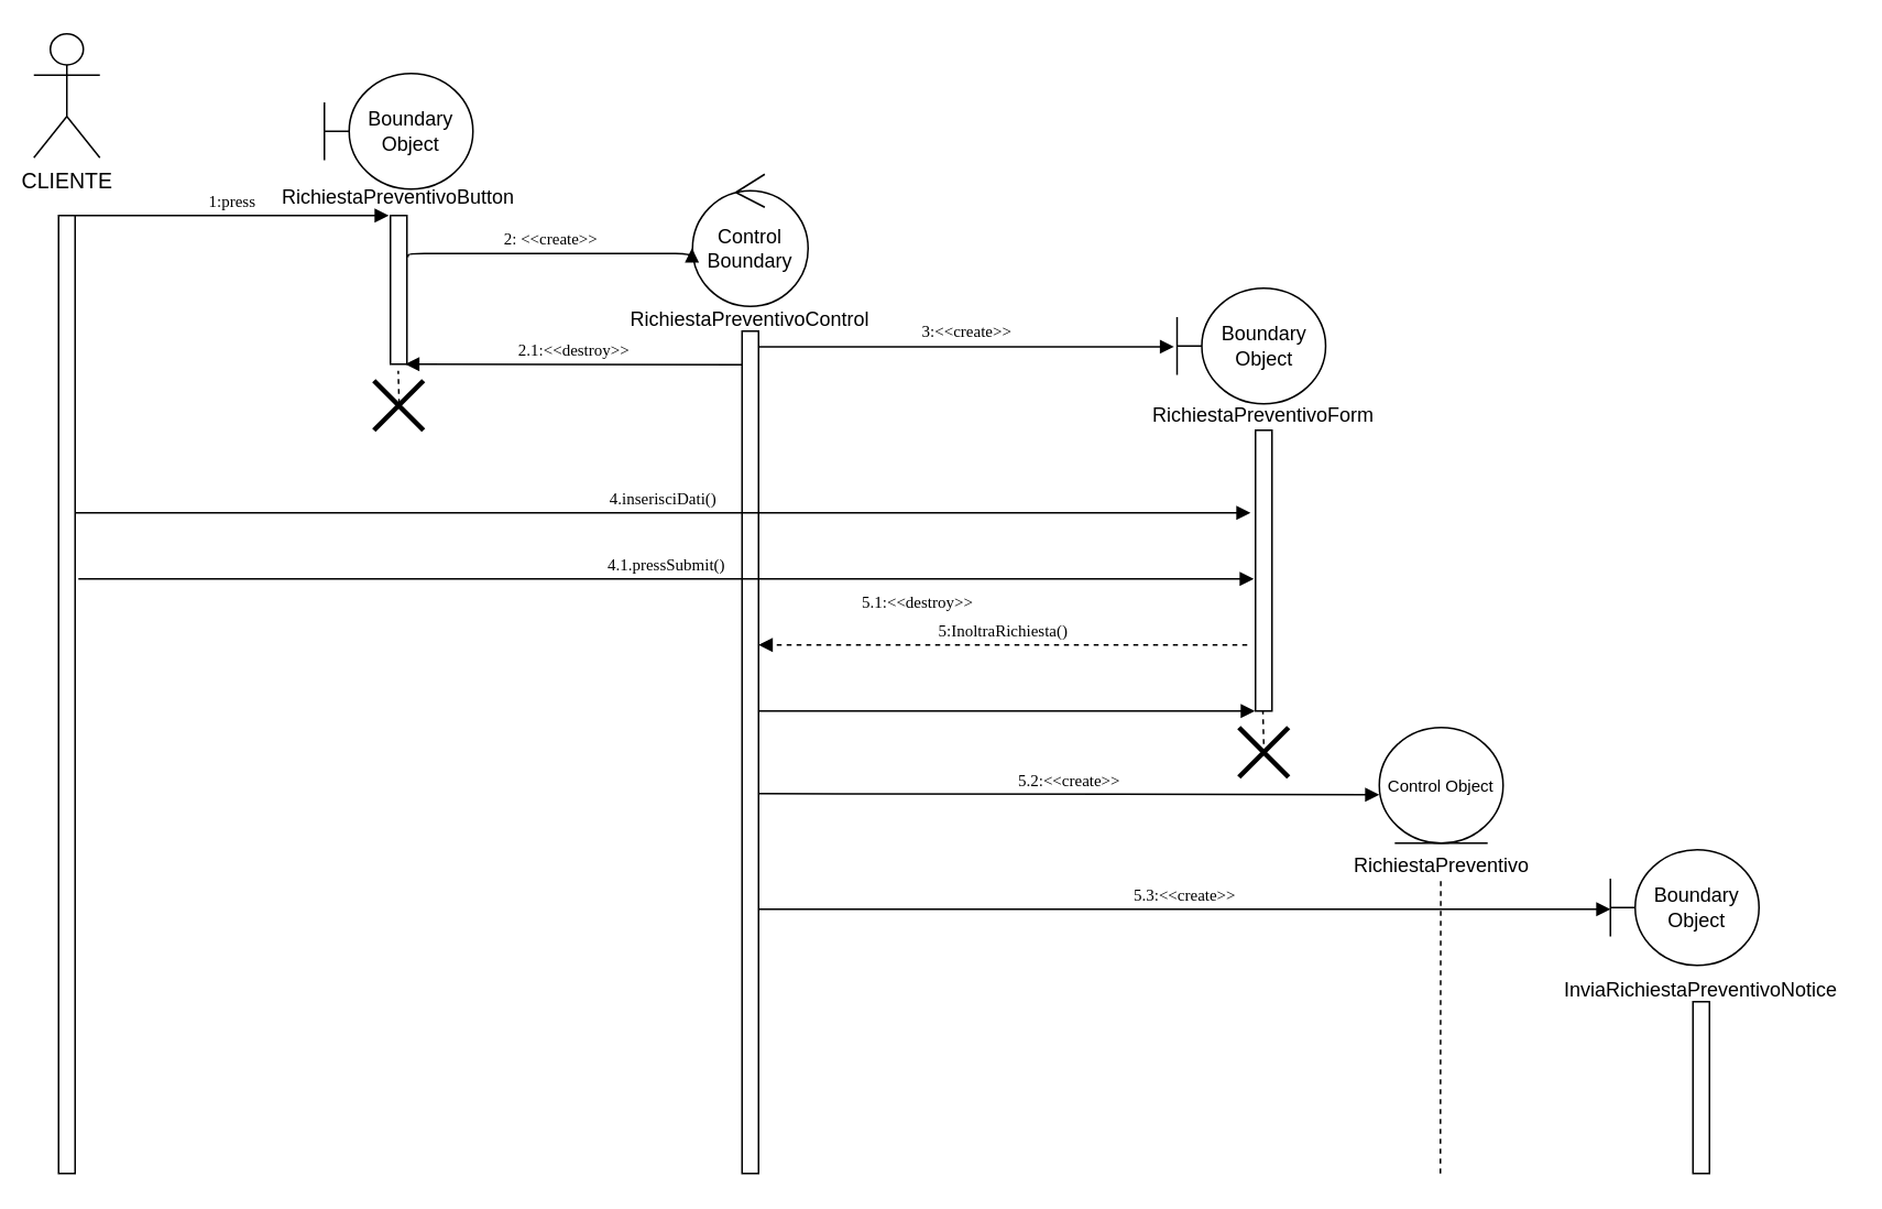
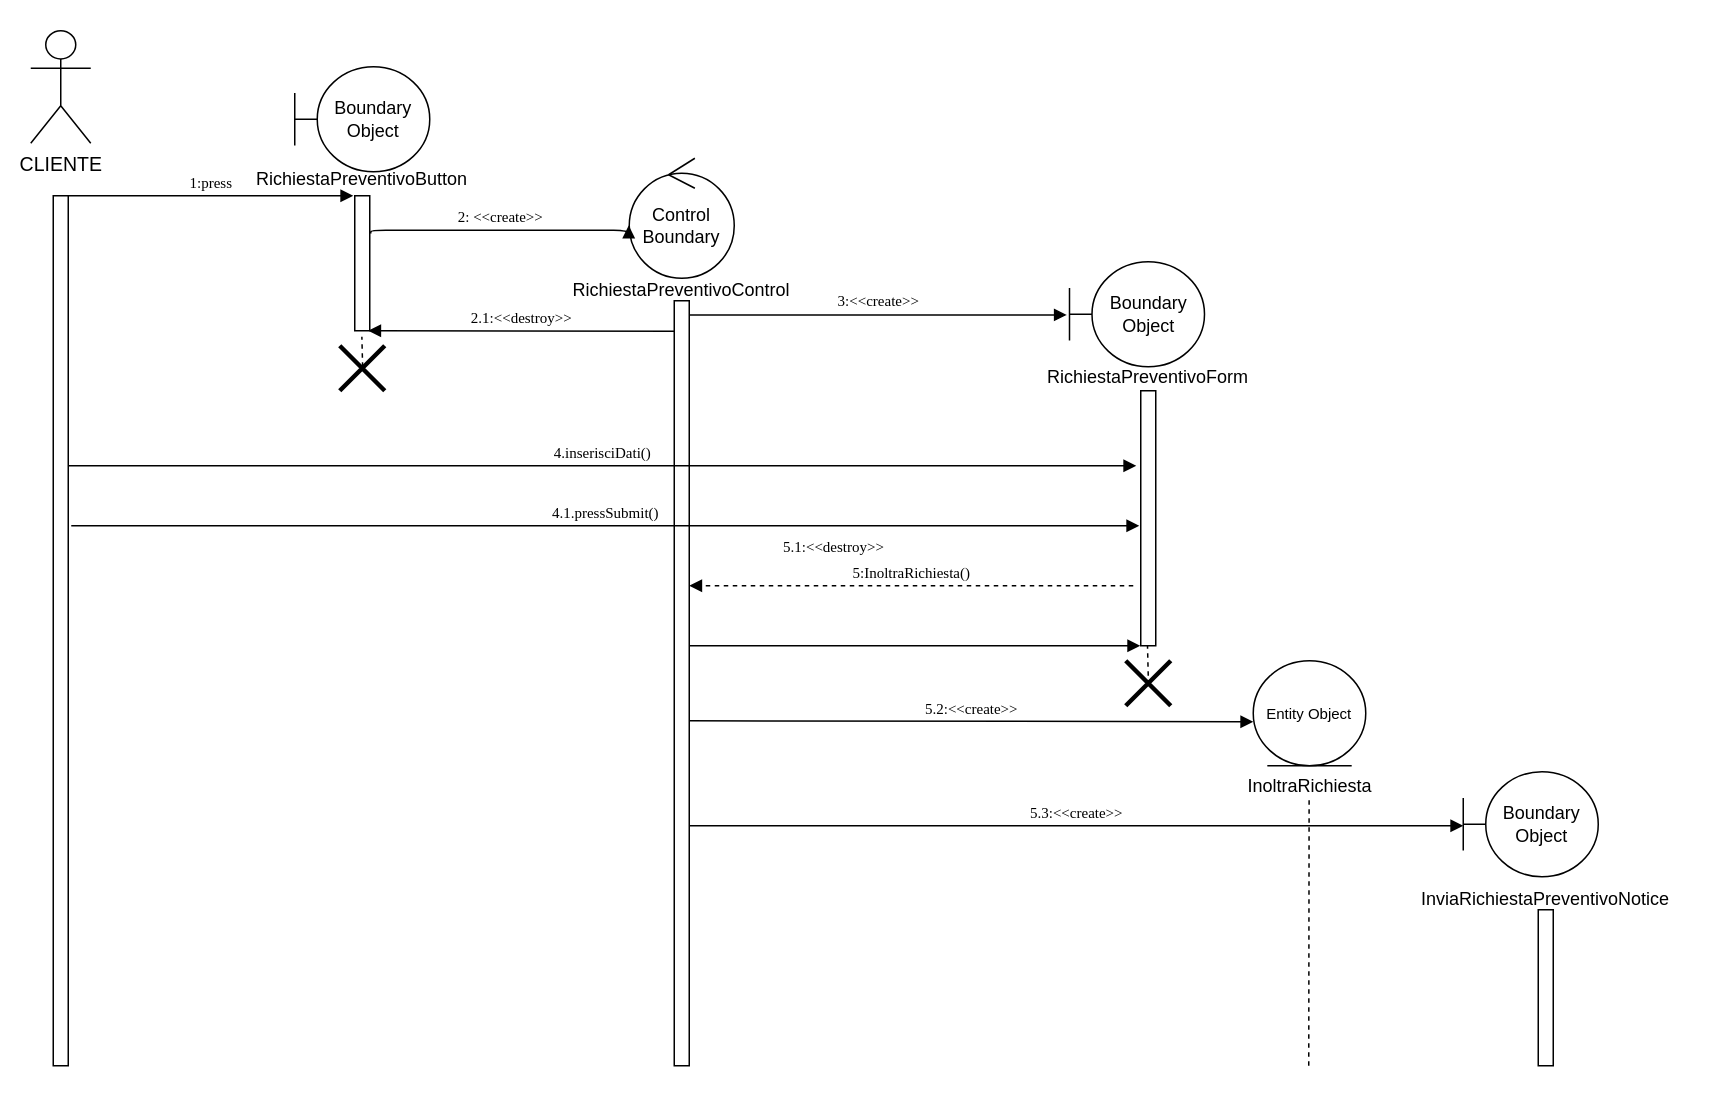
  <mxCell id="0" />
  <mxCell id="1" parent="0" />
  <mxCell id="2" value="" style="html=1;points=[];perimeter=orthogonalPerimeter;rounded=0;shadow=0;comic=0;labelBackgroundColor=none;strokeWidth=1;fontFamily=Verdana;fontSize=12;align=center;" parent="1" vertex="1"><mxGeometry x="760" y="260" width="10" height="170" as="geometry" /></mxCell>
  <mxCell id="3" value="&lt;font style=&quot;font-size: 10px&quot;&gt;3:&amp;lt;&amp;lt;create&amp;gt;&amp;gt;&lt;/font&gt;" style="html=1;verticalAlign=bottom;endArrow=block;labelBackgroundColor=none;fontFamily=Verdana;fontSize=12;edgeStyle=elbowEdgeStyle;elbow=vertical;entryX=-0.02;entryY=0.506;entryDx=0;entryDy=0;entryPerimeter=0;" parent="1" target="16" edge="1"><mxGeometry relative="1" as="geometry"><mxPoint x="459" y="209.43" as="sourcePoint" /><Array as="points"><mxPoint x="464" y="209.43" /></Array><mxPoint x="660" y="209.43" as="targetPoint" /></mxGeometry></mxCell>
  <mxCell id="4" value="&lt;font style=&quot;font-size: 10px&quot;&gt;1:press&lt;/font&gt;" style="html=1;verticalAlign=bottom;endArrow=block;labelBackgroundColor=none;fontFamily=Verdana;fontSize=12;edgeStyle=elbowEdgeStyle;elbow=vertical;exitX=1;exitY=0;exitDx=0;exitDy=0;exitPerimeter=0;" parent="1" source="5" edge="1"><mxGeometry relative="1" as="geometry"><mxPoint x="74" y="130" as="sourcePoint" /><mxPoint x="235" y="130" as="targetPoint" /></mxGeometry></mxCell>
  <mxCell id="5" value="" style="html=1;points=[];perimeter=orthogonalPerimeter;rounded=0;shadow=0;comic=0;labelBackgroundColor=none;strokeWidth=1;fontFamily=Verdana;fontSize=12;align=center;" parent="1" vertex="1"><mxGeometry x="35" y="130" width="10" height="580" as="geometry" /></mxCell>
  <mxCell id="6" value="&lt;span style=&quot;font-size: 13px&quot;&gt;CLIENTE&lt;/span&gt;" style="shape=umlActor;verticalLabelPosition=bottom;verticalAlign=top;html=1;outlineConnect=0;" parent="1" vertex="1"><mxGeometry x="20" y="20" width="40" height="75" as="geometry" /></mxCell>
  <mxCell id="7" value="" style="html=1;points=[];perimeter=orthogonalPerimeter;rounded=0;shadow=0;comic=0;labelBackgroundColor=none;strokeWidth=1;fontFamily=Verdana;fontSize=12;align=center;" parent="1" vertex="1"><mxGeometry x="236" y="130" width="10" height="90" as="geometry" /></mxCell>
  <mxCell id="8" value="" style="html=1;points=[];perimeter=orthogonalPerimeter;rounded=0;shadow=0;comic=0;labelBackgroundColor=none;strokeWidth=1;fontFamily=Verdana;fontSize=12;align=center;" parent="1" vertex="1"><mxGeometry x="449" y="200" width="10" height="510" as="geometry" /></mxCell>
  <mxCell id="9" value="" style="endArrow=none;dashed=1;html=1;" parent="1" edge="1"><mxGeometry width="50" height="50" relative="1" as="geometry"><mxPoint x="241.25" y="244" as="sourcePoint" /><mxPoint x="240.75" y="224" as="targetPoint" /></mxGeometry></mxCell>
  <mxCell id="10" value="Boundary Object" style="shape=umlBoundary;whiteSpace=wrap;html=1;" parent="1" vertex="1"><mxGeometry x="196" y="44" width="90" height="70" as="geometry" /></mxCell>
  <mxCell id="11" value="RichiestaPreventivoButton" style="text;align=center;fontStyle=0;verticalAlign=middle;spacingLeft=3;spacingRight=3;strokeColor=none;rotatable=0;points=[[0,0.5],[1,0.5]];portConstraint=eastwest;" parent="1" vertex="1"><mxGeometry x="176" y="105" width="130" height="26" as="geometry" /></mxCell>
  <mxCell id="12" value="Control Boundary" style="ellipse;shape=umlControl;whiteSpace=wrap;html=1;" parent="1" vertex="1"><mxGeometry x="419" y="105" width="70" height="80" as="geometry" /></mxCell>
  <mxCell id="13" value="&lt;font style=&quot;font-size: 10px&quot;&gt;2: &amp;lt;&amp;lt;create&amp;gt;&amp;gt;&lt;/font&gt;" style="html=1;verticalAlign=bottom;endArrow=block;entryX=0.422;entryY=0.995;labelBackgroundColor=none;fontFamily=Verdana;fontSize=12;edgeStyle=elbowEdgeStyle;elbow=vertical;entryDx=0;entryDy=0;entryPerimeter=0;exitX=1.069;exitY=0.28;exitDx=0;exitDy=0;exitPerimeter=0;" parent="1" source="7" edge="1"><mxGeometry relative="1" as="geometry"><mxPoint x="227" y="150" as="sourcePoint" /><mxPoint x="418.64" y="149.82" as="targetPoint" /></mxGeometry></mxCell>
  <mxCell id="14" value="RichiestaPreventivoControl" style="text;align=center;fontStyle=0;verticalAlign=middle;spacingLeft=3;spacingRight=3;strokeColor=none;rotatable=0;points=[[0,0.5],[1,0.5]];portConstraint=eastwest;" parent="1" vertex="1"><mxGeometry x="378.5" y="174" width="151" height="36" as="geometry" /></mxCell>
  <mxCell id="15" value="" style="shape=umlDestroy;whiteSpace=wrap;html=1;strokeWidth=3;" parent="1" vertex="1"><mxGeometry x="226" y="230" width="30" height="30" as="geometry" /></mxCell>
  <mxCell id="16" value="Boundary Object" style="shape=umlBoundary;whiteSpace=wrap;html=1;" parent="1" vertex="1"><mxGeometry x="712.5" y="174" width="90" height="70" as="geometry" /></mxCell>
  <mxCell id="17" value="RichiestaPreventivoForm" style="text;align=center;fontStyle=0;verticalAlign=middle;spacingLeft=3;spacingRight=3;strokeColor=none;rotatable=0;points=[[0,0.5],[1,0.5]];portConstraint=eastwest;" parent="1" vertex="1"><mxGeometry x="695" y="230" width="140" height="40" as="geometry" /></mxCell>
  <mxCell id="18" value="&lt;span style=&quot;font-size: 10px&quot;&gt;4.inserisciDati()&lt;/span&gt;" style="html=1;verticalAlign=bottom;endArrow=block;labelBackgroundColor=none;fontFamily=Verdana;fontSize=12;edgeStyle=elbowEdgeStyle;elbow=vertical;" parent="1" edge="1"><mxGeometry relative="1" as="geometry"><mxPoint x="45" y="310" as="sourcePoint" /><Array as="points"><mxPoint x="58" y="310" /></Array><mxPoint x="757" y="310" as="targetPoint" /></mxGeometry></mxCell>
  <mxCell id="19" value="&lt;span style=&quot;font-size: 10px&quot;&gt;4.1.pressSubmit()&lt;/span&gt;" style="html=1;verticalAlign=bottom;endArrow=block;labelBackgroundColor=none;fontFamily=Verdana;fontSize=12;edgeStyle=elbowEdgeStyle;elbow=vertical;" parent="1" edge="1"><mxGeometry relative="1" as="geometry"><mxPoint x="47" y="350" as="sourcePoint" /><Array as="points" /><mxPoint x="759" y="350" as="targetPoint" /></mxGeometry></mxCell>
  <mxCell id="20" value="Boundary Object" style="shape=umlBoundary;whiteSpace=wrap;html=1;fontSize=12;" parent="1" vertex="1"><mxGeometry x="975" y="514" width="90" height="70" as="geometry" /></mxCell>
  <mxCell id="21" value="InviaRichiestaPreventivoNotice" style="text;align=center;fontStyle=0;verticalAlign=middle;spacingLeft=3;spacingRight=3;strokeColor=none;rotatable=0;points=[[0,0.5],[1,0.5]];portConstraint=eastwest;fontSize=12;" parent="1" vertex="1"><mxGeometry x="942.5" y="580" width="175" height="36" as="geometry" /></mxCell>
  <mxCell id="22" value="" style="html=1;points=[];perimeter=orthogonalPerimeter;rounded=0;shadow=0;comic=0;labelBackgroundColor=none;strokeWidth=1;fontFamily=Verdana;fontSize=12;align=center;" parent="1" vertex="1"><mxGeometry x="1025" y="606" width="10" height="104" as="geometry" /></mxCell>
  <mxCell id="23" value="" style="endArrow=none;dashed=1;html=1;" parent="1" edge="1"><mxGeometry width="50" height="50" relative="1" as="geometry"><mxPoint x="765" y="450" as="sourcePoint" /><mxPoint x="764.5" y="430" as="targetPoint" /></mxGeometry></mxCell>
  <mxCell id="24" value="" style="shape=umlDestroy;whiteSpace=wrap;html=1;strokeWidth=3;" parent="1" vertex="1"><mxGeometry x="750" y="440" width="30" height="30" as="geometry" /></mxCell>
  <mxCell id="25" value="&lt;span style=&quot;font-size: 10px&quot;&gt;5:InoltraRichiesta()&lt;/span&gt;" style="html=1;verticalAlign=bottom;endArrow=block;labelBackgroundColor=none;fontFamily=Verdana;fontSize=12;edgeStyle=elbowEdgeStyle;elbow=vertical;dashed=1;" parent="1" edge="1"><mxGeometry relative="1" as="geometry"><mxPoint x="755" y="390" as="sourcePoint" /><Array as="points"><mxPoint x="605" y="390" /><mxPoint x="565" y="390" /><mxPoint x="545" y="385" /><mxPoint x="635" y="385" /></Array><mxPoint x="459" y="390" as="targetPoint" /></mxGeometry></mxCell>
  <mxCell id="26" value="&lt;span style=&quot;font-size: 10px&quot;&gt;5.3:&amp;lt;&amp;lt;create&amp;gt;&amp;gt;&lt;/span&gt;" style="html=1;verticalAlign=bottom;endArrow=block;labelBackgroundColor=none;fontFamily=Verdana;fontSize=12;edgeStyle=elbowEdgeStyle;elbow=vertical;entryX=0;entryY=0.514;entryDx=0;entryDy=0;entryPerimeter=0;" parent="1" target="20" edge="1"><mxGeometry relative="1" as="geometry"><mxPoint x="459" y="550" as="sourcePoint" /><Array as="points"><mxPoint x="795" y="550" /><mxPoint x="472" y="530" /></Array><mxPoint x="955" y="530" as="targetPoint" /></mxGeometry></mxCell>
  <mxCell id="27" value="&lt;span style=&quot;font-size: 10px&quot;&gt;5.2:&amp;lt;&amp;lt;create&amp;gt;&amp;gt;&lt;/span&gt;" style="html=1;verticalAlign=bottom;endArrow=block;labelBackgroundColor=none;fontFamily=Verdana;fontSize=12;edgeStyle=elbowEdgeStyle;elbow=vertical;exitX=1.1;exitY=0.427;exitDx=0;exitDy=0;exitPerimeter=0;" parent="1" edge="1"><mxGeometry relative="1" as="geometry"><mxPoint x="459" y="480" as="sourcePoint" /><Array as="points"><mxPoint x="471" y="480.66" /></Array><mxPoint x="835" y="481" as="targetPoint" /></mxGeometry></mxCell>
- <mxCell id="28" value="Control Object" style="ellipse;shape=umlEntity;whiteSpace=wrap;html=1;fontSize=10;" parent="1" vertex="1"><mxGeometry x="835" y="440" width="75" height="70" as="geometry" /></mxCell>
+ <mxCell id="28" value="Entity Object" style="ellipse;shape=umlEntity;whiteSpace=wrap;html=1;fontSize=10;" parent="1" vertex="1"><mxGeometry x="835" y="440" width="75" height="70" as="geometry" /></mxCell>
  <mxCell id="29" value="" style="endArrow=none;dashed=1;html=1;fontSize=12;" parent="1" edge="1"><mxGeometry width="50" height="50" relative="1" as="geometry"><mxPoint x="872" y="710" as="sourcePoint" /><mxPoint x="872.25" y="530" as="targetPoint" /></mxGeometry></mxCell>
- <mxCell id="30" value="&lt;div&gt;&lt;span&gt;&lt;font face=&quot;helvetica&quot;&gt;RichiestaPreventivo&lt;/font&gt;&lt;/span&gt;&lt;/div&gt;" style="text;whiteSpace=wrap;html=1;align=center;" parent="1" vertex="1"><mxGeometry x="807.5" y="510" width="130" height="20" as="geometry" /></mxCell>
+ <mxCell id="30" value="&lt;div&gt;&lt;span&gt;&lt;font face=&quot;helvetica&quot;&gt;InoltraRichiesta&lt;/font&gt;&lt;/span&gt;&lt;/div&gt;" style="text;whiteSpace=wrap;html=1;align=center;" parent="1" vertex="1"><mxGeometry x="807.5" y="510" width="130" height="20" as="geometry" /></mxCell>
  <mxCell id="31" value="" style="html=1;verticalAlign=bottom;endArrow=block;labelBackgroundColor=none;fontFamily=Verdana;fontSize=12;edgeStyle=elbowEdgeStyle;elbow=vertical;entryX=-0.036;entryY=1.001;entryDx=0;entryDy=0;entryPerimeter=0;" parent="1" target="2" edge="1"><mxGeometry relative="1" as="geometry"><mxPoint x="459" y="430" as="sourcePoint" /><Array as="points"><mxPoint x="464" y="430" /></Array><mxPoint x="755" y="430" as="targetPoint" /></mxGeometry></mxCell>
  <mxCell id="32" value="&lt;div style=&quot;text-align: center&quot;&gt;&lt;span style=&quot;font-size: 10px&quot;&gt;&lt;font face=&quot;verdana&quot;&gt;5.1:&amp;lt;&amp;lt;destroy&amp;gt;&amp;gt;&lt;/font&gt;&lt;/span&gt;&lt;/div&gt;" style="text;whiteSpace=wrap;html=1;" parent="1" vertex="1"><mxGeometry x="520" y="350" width="120" height="30" as="geometry" /></mxCell>
  <mxCell id="33" value="&lt;span style=&quot;font-size: 10px&quot;&gt;2.1:&amp;lt;&amp;lt;destroy&amp;gt;&amp;gt;&lt;/span&gt;" style="html=1;verticalAlign=bottom;endArrow=block;labelBackgroundColor=none;fontFamily=Verdana;fontSize=12;edgeStyle=elbowEdgeStyle;elbow=vertical;exitX=-0.2;exitY=0.035;exitDx=0;exitDy=0;exitPerimeter=0;" parent="1" edge="1"><mxGeometry relative="1" as="geometry"><mxPoint x="449" y="220.34" as="sourcePoint" /><Array as="points"><mxPoint x="412" y="220" /></Array><mxPoint x="245" y="220" as="targetPoint" /></mxGeometry></mxCell>
